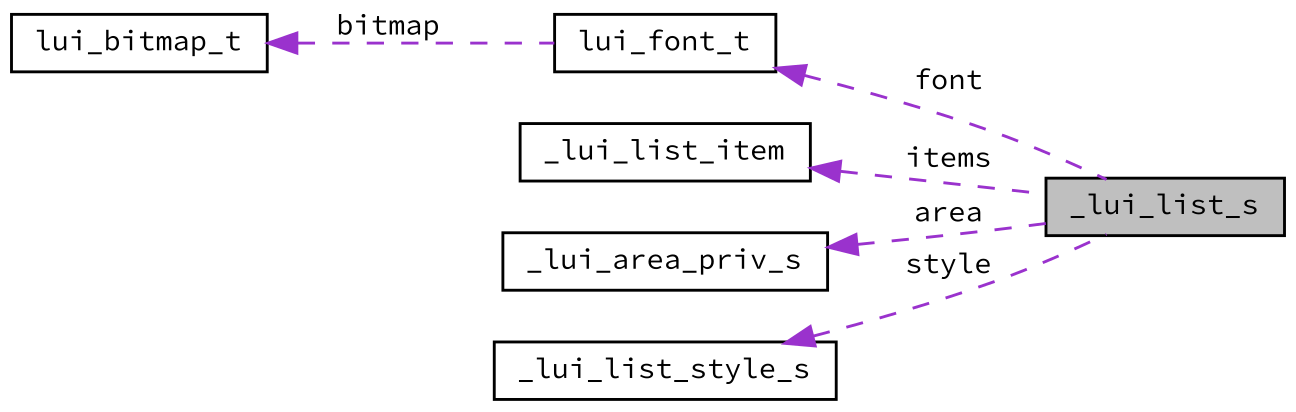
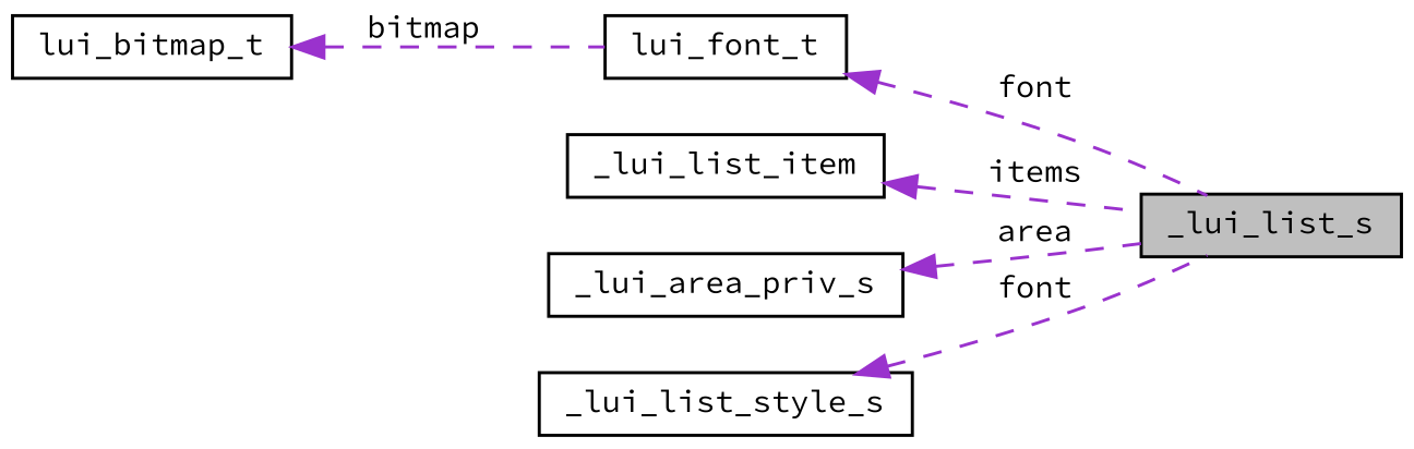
  digraph {
    fontname="Source Code Pro"
    rankdir=LR
    node [color=black fillcolor=white fontname="Source Code Pro" fontsize=10 shape=record style=filled]
    edge [color=darkorchid3 dir=back fontname="Source Code Pro" fontsize=10 labelfontname=Helvetica labelfontsize=10 style=dashed]
    n1 [fillcolor=grey75 fontcolor=black height=0.2 label=_lui_list_s width=0.4]
    n2 [height=0.2 label=lui_font_t width=0.4]
    n3 [height=0.2 label=lui_bitmap_t width=0.4]
    n4 [height=0.2 label=_lui_list_item width=0.4]
    n5 [height=0.2 label=_lui_area_priv_s width=0.4]
    n6 [height=0.2 label=_lui_list_style_s width=0.4]
    n2 -> n1 [label=" font"]
    n3 -> n2 [label=" bitmap"]
    n4 -> n1 [label=" items"]
    n5 -> n1 [label=" area"]
-   n6 -> n1 [label=" style"]
+   n6 -> n1 [label=" font"]
  }
